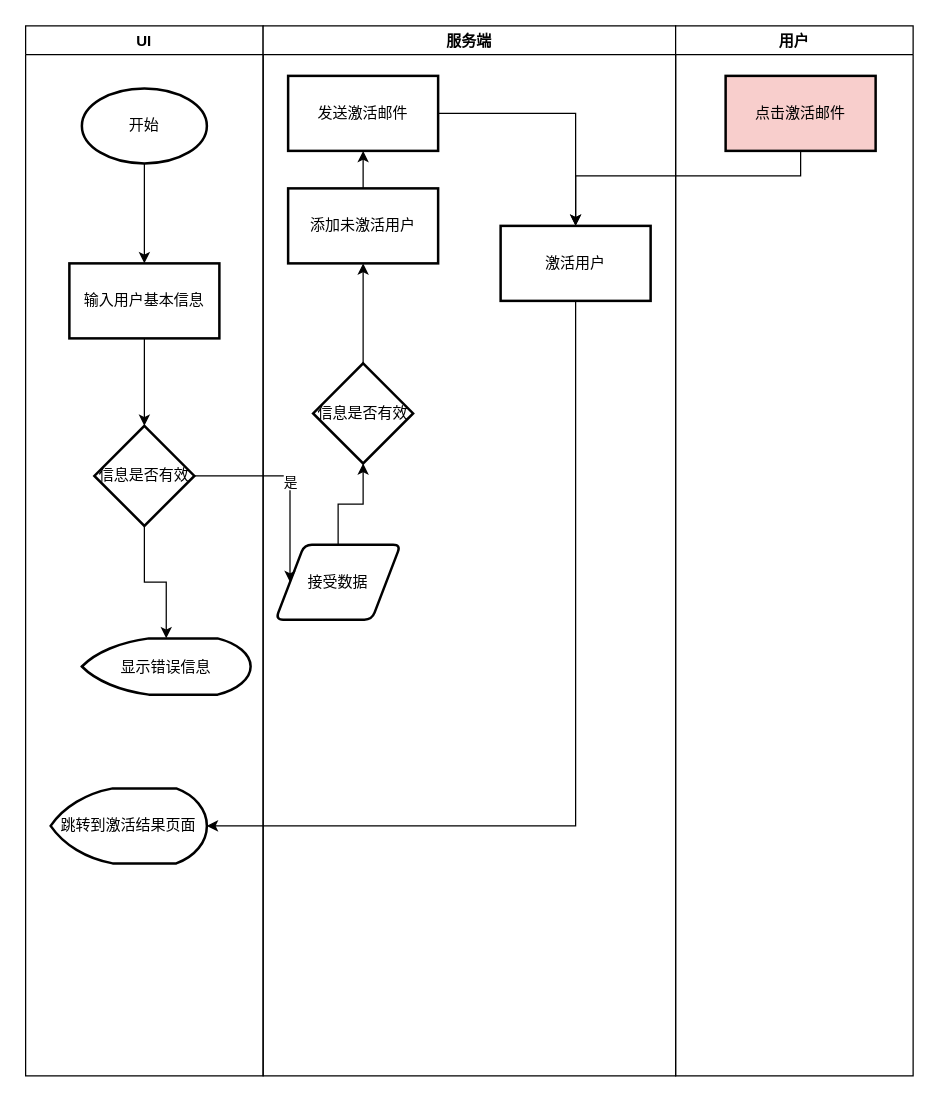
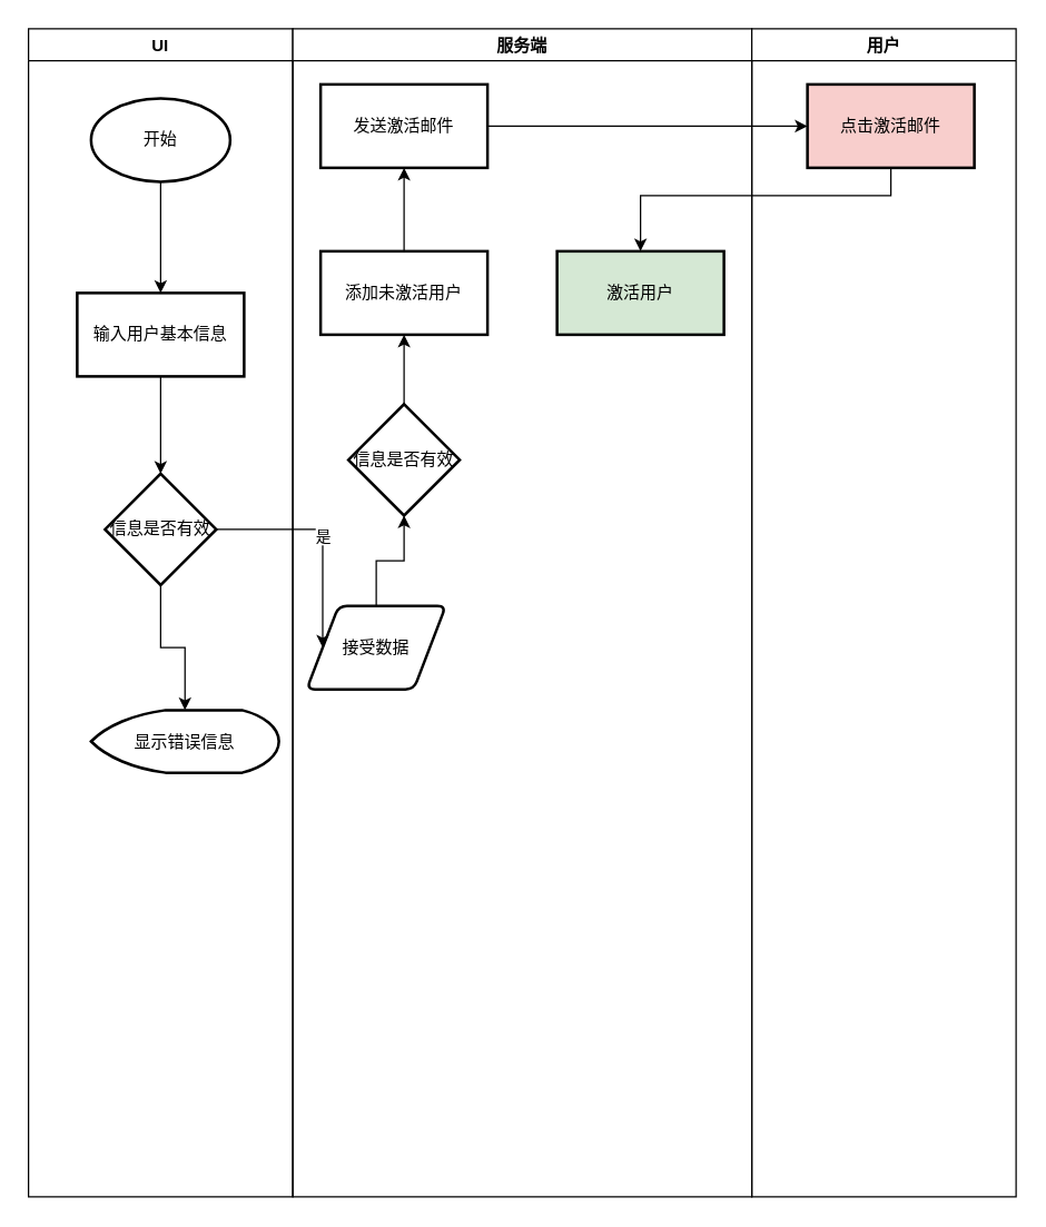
  <mxCell id="0" />
  <mxCell id="1" parent="0" />
  <mxCell id="2" value="UI" style="swimlane;" vertex="1" parent="1"><mxGeometry x="20" y="20" width="190" height="840" as="geometry" /></mxCell>
  <mxCell id="3" value="开始" style="strokeWidth=2;html=1;shape=mxgraph.flowchart.start_1;whiteSpace=wrap;" vertex="1" parent="2"><mxGeometry x="45" y="50" width="100" height="60" as="geometry" /></mxCell>
  <mxCell id="4" value="输入用户基本信息" style="whiteSpace=wrap;html=1;strokeWidth=2;" vertex="1" parent="2"><mxGeometry x="35" y="190" width="120" height="60" as="geometry" /></mxCell>
  <mxCell id="5" value="" style="edgeStyle=orthogonalEdgeStyle;rounded=0;orthogonalLoop=1;jettySize=auto;html=1;" edge="1" parent="2" source="3" target="4"><mxGeometry relative="1" as="geometry" /></mxCell>
  <mxCell id="6" style="edgeStyle=orthogonalEdgeStyle;rounded=0;orthogonalLoop=1;jettySize=auto;html=1;exitX=0.5;exitY=1;exitDx=0;exitDy=0;entryX=0.5;entryY=0;entryDx=0;entryDy=0;entryPerimeter=0;" edge="1" parent="2" source="7" target="9"><mxGeometry relative="1" as="geometry" /></mxCell>
  <mxCell id="7" value="信息是否有效" style="rhombus;whiteSpace=wrap;html=1;strokeWidth=2;" vertex="1" parent="2"><mxGeometry x="55" y="320" width="80" height="80" as="geometry" /></mxCell>
  <mxCell id="8" value="" style="edgeStyle=orthogonalEdgeStyle;rounded=0;orthogonalLoop=1;jettySize=auto;html=1;" edge="1" parent="2" source="4" target="7"><mxGeometry relative="1" as="geometry" /></mxCell>
  <mxCell id="9" value="显示错误信息" style="strokeWidth=2;html=1;shape=mxgraph.flowchart.display;whiteSpace=wrap;" vertex="1" parent="2"><mxGeometry x="45" y="490" width="135" height="45" as="geometry" /></mxCell>
- <mxCell id="10" value="跳转到激活结果页面" style="strokeWidth=2;html=1;shape=mxgraph.flowchart.display;whiteSpace=wrap;" vertex="1" parent="2"><mxGeometry x="20" y="610" width="125" height="60" as="geometry" /></mxCell>
  <mxCell id="11" value="服务端" style="swimlane;" vertex="1" parent="1"><mxGeometry x="210" y="20" width="330" height="840" as="geometry" /></mxCell>
  <mxCell id="12" value="接受数据" style="shape=parallelogram;html=1;strokeWidth=2;perimeter=parallelogramPerimeter;whiteSpace=wrap;rounded=1;arcSize=12;size=0.23;" vertex="1" parent="11"><mxGeometry x="10" y="415" width="100" height="60" as="geometry" /></mxCell>
- <mxCell id="13" value="添加未激活用户" style="whiteSpace=wrap;html=1;strokeWidth=2;" vertex="1" parent="11"><mxGeometry x="20" y="130" width="120" height="60" as="geometry" /></mxCell>
+ <mxCell id="13" value="添加未激活用户" style="whiteSpace=wrap;html=1;strokeWidth=2;" vertex="1" parent="11"><mxGeometry x="20" y="160" width="120" height="60" as="geometry" /></mxCell>
  <mxCell id="14" value="信息是否有效" style="rhombus;whiteSpace=wrap;html=1;strokeWidth=2;" vertex="1" parent="11"><mxGeometry x="40" y="270" width="80" height="80" as="geometry" /></mxCell>
  <mxCell id="15" value="" style="edgeStyle=orthogonalEdgeStyle;rounded=0;orthogonalLoop=1;jettySize=auto;html=1;" edge="1" parent="11" source="14" target="13"><mxGeometry relative="1" as="geometry" /></mxCell>
  <mxCell id="16" value="" style="edgeStyle=orthogonalEdgeStyle;rounded=0;orthogonalLoop=1;jettySize=auto;html=1;exitX=0.5;exitY=0;exitDx=0;exitDy=0;" edge="1" parent="11" source="12" target="14"><mxGeometry relative="1" as="geometry"><mxPoint x="80" y="330" as="sourcePoint" /></mxGeometry></mxCell>
  <mxCell id="17" value="发送激活邮件" style="whiteSpace=wrap;html=1;strokeWidth=2;" vertex="1" parent="11"><mxGeometry x="20" y="40" width="120" height="60" as="geometry" /></mxCell>
  <mxCell id="18" value="" style="edgeStyle=orthogonalEdgeStyle;rounded=0;orthogonalLoop=1;jettySize=auto;html=1;" edge="1" parent="11" source="13" target="17"><mxGeometry relative="1" as="geometry" /></mxCell>
- <mxCell id="19" value="激活用户" style="whiteSpace=wrap;html=1;strokeWidth=2;" vertex="1" parent="11"><mxGeometry x="190" y="160" width="120" height="60" as="geometry" /></mxCell>
+ <mxCell id="19" value="激活用户" style="whiteSpace=wrap;html=1;strokeWidth=2;fillColor=#d5e8d4;" vertex="1" parent="11"><mxGeometry x="190" y="160" width="120" height="60" as="geometry" /></mxCell>
  <mxCell id="20" value="是" style="edgeStyle=orthogonalEdgeStyle;rounded=0;orthogonalLoop=1;jettySize=auto;html=1;entryX=0;entryY=0.5;entryDx=0;entryDy=0;" edge="1" parent="1" source="7" target="12"><mxGeometry relative="1" as="geometry"><mxPoint x="250" y="380" as="targetPoint" /></mxGeometry></mxCell>
  <mxCell id="21" value="用户" style="swimlane;" vertex="1" parent="1"><mxGeometry x="540" y="20" width="190" height="840" as="geometry" /></mxCell>
  <mxCell id="22" value="点击激活邮件" style="whiteSpace=wrap;html=1;strokeWidth=2;fillColor=#f8cecc;" vertex="1" parent="21"><mxGeometry x="40" y="40" width="120" height="60" as="geometry" /></mxCell>
- <mxCell id="23" value="" style="edgeStyle=orthogonalEdgeStyle;rounded=0;orthogonalLoop=1;jettySize=auto;html=1;" edge="1" parent="1" source="17" target="19"><mxGeometry relative="1" as="geometry" /></mxCell>
+ <mxCell id="23" value="" style="edgeStyle=orthogonalEdgeStyle;rounded=0;orthogonalLoop=1;jettySize=auto;html=1;" edge="1" parent="1" source="17" target="22"><mxGeometry relative="1" as="geometry" /></mxCell>
  <mxCell id="24" value="" style="edgeStyle=orthogonalEdgeStyle;rounded=0;orthogonalLoop=1;jettySize=auto;html=1;" edge="1" parent="1" source="22" target="19"><mxGeometry relative="1" as="geometry"><Array as="points"><mxPoint x="640" y="140" /><mxPoint x="460" y="140" /></Array></mxGeometry></mxCell>
- <mxCell id="25" style="edgeStyle=orthogonalEdgeStyle;rounded=0;orthogonalLoop=1;jettySize=auto;html=1;entryX=1;entryY=0.5;entryDx=0;entryDy=0;entryPerimeter=0;" edge="1" parent="1" source="19" target="10"><mxGeometry relative="1" as="geometry"><Array as="points"><mxPoint x="460" y="660" /></Array></mxGeometry></mxCell>
